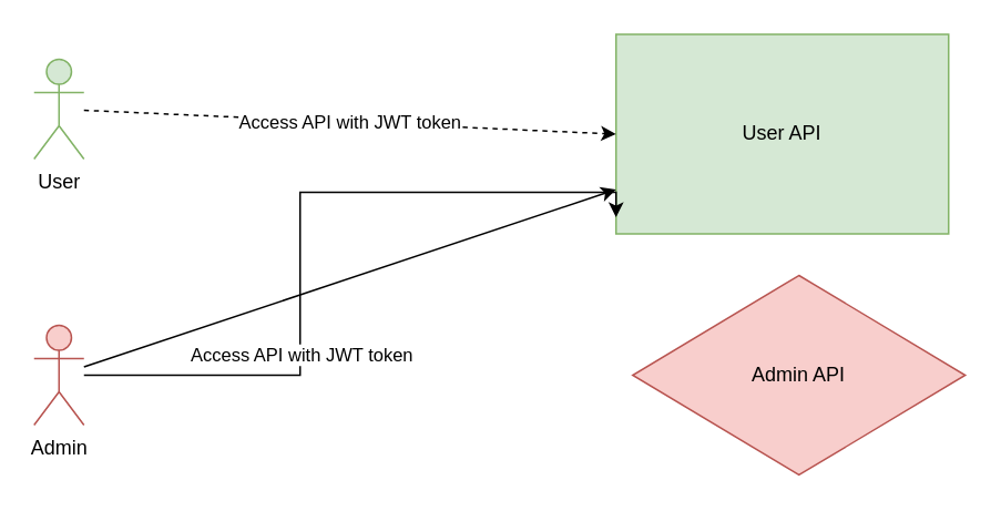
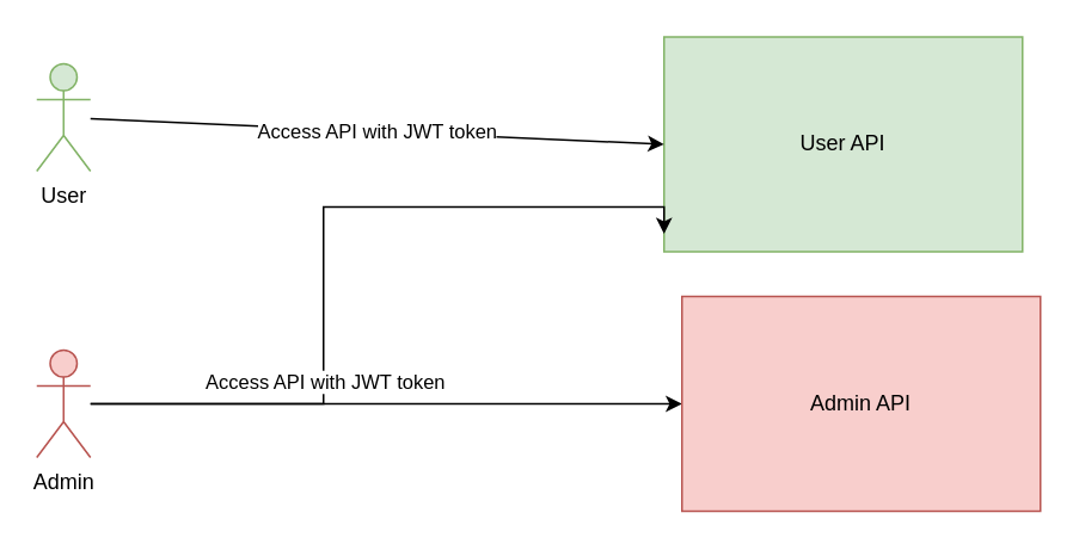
  <mxCell id="0" />
  <mxCell id="1" parent="0" />
  <mxCell id="2" value="User API" style="rounded=0;whiteSpace=wrap;html=1;fillColor=#d5e8d4;strokeColor=#82b366;" vertex="1" parent="1"><mxGeometry x="370" y="20" width="200" height="120" as="geometry" /></mxCell>
  <mxCell id="3" value="User" style="shape=umlActor;verticalLabelPosition=bottom;verticalAlign=top;html=1;outlineConnect=0;fillColor=#d5e8d4;strokeColor=#82b366;" vertex="1" parent="1"><mxGeometry y="35" width="30" height="60" as="geometry" x="20" /></mxCell>
  <mxCell id="4" value="Admin" style="shape=umlActor;verticalLabelPosition=bottom;verticalAlign=top;html=1;outlineConnect=0;fillColor=#f8cecc;strokeColor=#b85450;" vertex="1" parent="1"><mxGeometry y="195" width="30" height="60" as="geometry" x="20" /></mxCell>
- <mxCell id="5" value="" style="endArrow=classic;html=1;rounded=0;entryX=0;entryY=0.5;entryDx=0;entryDy=0;dashed=1;" edge="1" parent="1" source="3" target="2"><mxGeometry relative="1" as="geometry"><mxPoint x="280" y="275" as="sourcePoint" /><mxPoint x="390" y="75" as="targetPoint" /></mxGeometry></mxCell>
+ <mxCell id="5" value="" style="endArrow=classic;html=1;rounded=0;entryX=0;entryY=0.5;entryDx=0;entryDy=0;" edge="1" parent="1" source="3" target="2"><mxGeometry relative="1" as="geometry"><mxPoint x="280" y="275" as="sourcePoint" /><mxPoint x="390" y="75" as="targetPoint" /></mxGeometry></mxCell>
  <mxCell id="6" value="Access API with JWT token" style="edgeLabel;resizable=0;html=1;align=center;verticalAlign=middle;" connectable="0" vertex="1" parent="5"><mxGeometry relative="1" as="geometry" /></mxCell>
- <mxCell id="7" value="" style="endArrow=classic;html=1;rounded=0;" edge="1" parent="1" source="4" target="2"><mxGeometry relative="1" as="geometry"><mxPoint x="80" y="225" as="sourcePoint" /><mxPoint x="320" y="215" as="targetPoint" /></mxGeometry></mxCell>
- <mxCell id="8" value="Admin API" style="rhombus;whiteSpace=wrap;html=1;fillColor=#f8cecc;strokeColor=#b85450;" vertex="1" parent="1"><mxGeometry x="380" y="165" width="200" height="120" as="geometry" /></mxCell>
+ <mxCell id="7" value="" style="endArrow=classic;html=1;rounded=0;" edge="1" parent="1" source="4" target="8"><mxGeometry relative="1" as="geometry"><mxPoint x="80" y="225" as="sourcePoint" /><mxPoint x="320" y="215" as="targetPoint" /></mxGeometry></mxCell>
+ <mxCell id="8" value="Admin API" style="rounded=0;whiteSpace=wrap;html=1;fillColor=#f8cecc;strokeColor=#b85450;" vertex="1" parent="1"><mxGeometry x="380" y="165" width="200" height="120" as="geometry" /></mxCell>
  <mxCell id="9" value="" style="endArrow=classic;html=1;rounded=0;edgeStyle=orthogonalEdgeStyle;entryX=0;entryY=0.917;entryDx=0;entryDy=0;entryPerimeter=0;" edge="1" parent="1" target="2"><mxGeometry relative="1" as="geometry"><mxPoint x="50" y="225" as="sourcePoint" /><mxPoint x="370" y="115" as="targetPoint" /><Array as="points"><mxPoint x="180" y="225" /><mxPoint x="180" y="115" /></Array></mxGeometry></mxCell>
  <mxCell id="10" value="Access API with JWT token" style="edgeLabel;resizable=0;html=1;align=center;verticalAlign=middle;" connectable="0" vertex="1" parent="9"><mxGeometry relative="1" as="geometry"><mxPoint y="80" as="offset" /></mxGeometry></mxCell>
